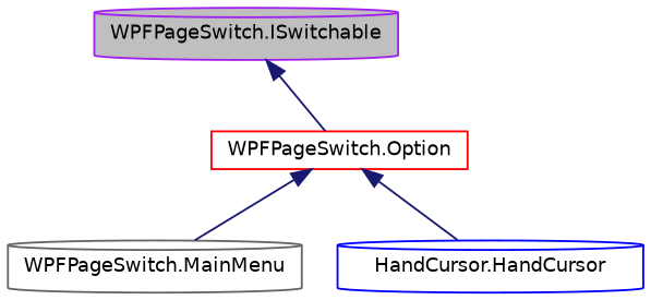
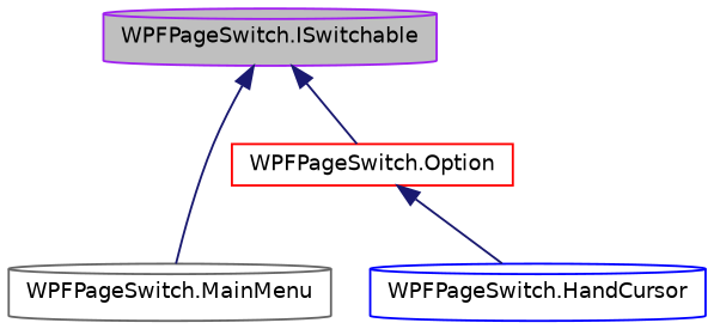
  digraph {
    rankdir=TB
    node [fillcolor=white fontname=Helvetica fontsize=10 shape=cylinder style=filled]
    edge [color=midnightblue dir=back fontname=Helvetica fontsize=10 labelfontname=Helvetica labelfontsize=10 style=solid]
    n1 [color=purple fillcolor=grey75 fontcolor=black height=0.2 label="WPFPageSwitch.ISwitchable" width=0.4]
    n2 [color=gray40 height=0.2 label="WPFPageSwitch.MainMenu" width=0.4]
    n3 [color=red height=0.2 label="WPFPageSwitch.Option" shape=box width=0.4]
-   n4 [color=blue height=0.2 label="HandCursor.HandCursor" width=0.4]
-   n3 -> n2
+   n4 [color=blue height=0.2 label="WPFPageSwitch.HandCursor" width=0.4]
+   n1 -> n2
    n1 -> n3
    n3 -> n4
  }
